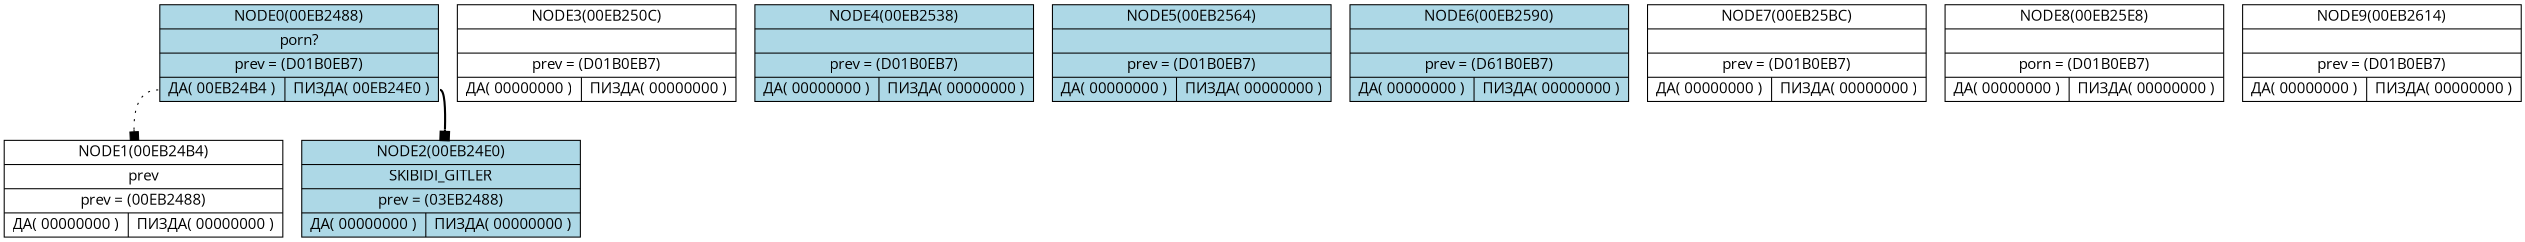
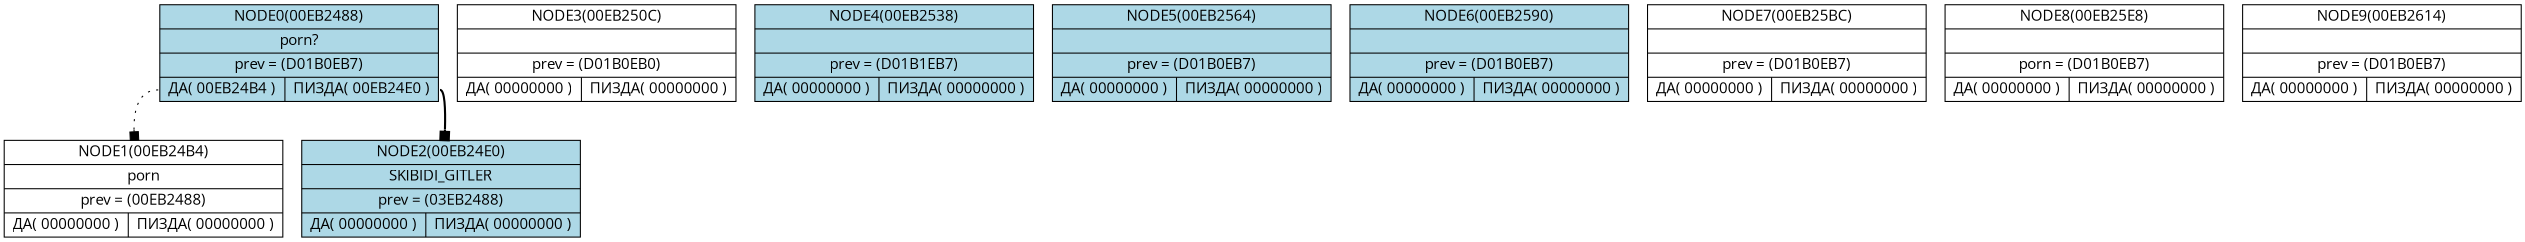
  digraph {
    fontname="Open Sans"
    rankdir=TB
    node [fillcolor=lightblue fontname="Open Sans" shape=record style=filled]
    edge [arrowhead=box fontname="Open Sans"]
    n1 [label=" {<f0> NODE0(00EB2488) | <f1> porn? | <f2> prev = (D01B0EB7) | { <f3> ДА ( 00EB24B4 ) | <f4> ПИЗДА ( 00EB24E0 ) } } "]
-   n2 [fillcolor=white label=" {<f0> NODE1(00EB24B4) | <f1> prev | <f2> prev = (00EB2488) | { <f3> ДА ( 00000000 ) | <f4> ПИЗДА ( 00000000 ) } } "]
+   n2 [fillcolor=white label=" {<f0> NODE1(00EB24B4) | <f1> porn | <f2> prev = (00EB2488) | { <f3> ДА ( 00000000 ) | <f4> ПИЗДА ( 00000000 ) } } "]
    n3 [label=" {<f0> NODE2(00EB24E0) | <f1> SKIBIDI_GITLER | <f2> prev = (03EB2488) | { <f3> ДА ( 00000000 ) | <f4> ПИЗДА ( 00000000 ) } } "]
-   n4 [fillcolor=white label=" {<f0> NODE3(00EB250C) | <f1>  | <f2> prev = (D01B0EB7) | { <f3> ДА ( 00000000 ) | <f4> ПИЗДА ( 00000000 ) } } "]
-   n5 [label=" {<f0> NODE4(00EB2538) | <f1>  | <f2> prev = (D01B0EB7) | { <f3> ДА ( 00000000 ) | <f4> ПИЗДА ( 00000000 ) } } "]
+   n4 [fillcolor=white label=" {<f0> NODE3(00EB250C) | <f1>  | <f2> prev = (D01B0EB0) | { <f3> ДА ( 00000000 ) | <f4> ПИЗДА ( 00000000 ) } } "]
+   n5 [label=" {<f0> NODE4(00EB2538) | <f1>  | <f2> prev = (D01B1EB7) | { <f3> ДА ( 00000000 ) | <f4> ПИЗДА ( 00000000 ) } } "]
    n6 [label=" {<f0> NODE5(00EB2564) | <f1>  | <f2> prev = (D01B0EB7) | { <f3> ДА ( 00000000 ) | <f4> ПИЗДА ( 00000000 ) } } "]
-   n7 [label=" {<f0> NODE6(00EB2590) | <f1>  | <f2> prev = (D61B0EB7) | { <f3> ДА ( 00000000 ) | <f4> ПИЗДА ( 00000000 ) } } "]
+   n7 [label=" {<f0> NODE6(00EB2590) | <f1>  | <f2> prev = (D01B0EB7) | { <f3> ДА ( 00000000 ) | <f4> ПИЗДА ( 00000000 ) } } "]
    n8 [fillcolor=white label=" {<f0> NODE7(00EB25BC) | <f1>  | <f2> prev = (D01B0EB7) | { <f3> ДА ( 00000000 ) | <f4> ПИЗДА ( 00000000 ) } } "]
    n9 [fillcolor=white label=" {<f0> NODE8(00EB25E8) | <f1>  | <f2> porn = (D01B0EB7) | { <f3> ДА ( 00000000 ) | <f4> ПИЗДА ( 00000000 ) } } "]
    n10 [fillcolor=white label=" {<f0> NODE9(00EB2614) | <f1>  | <f2> prev = (D01B0EB7) | { <f3> ДА ( 00000000 ) | <f4> ПИЗДА ( 00000000 ) } } "]
    n1 -> n2 [style=dotted tailport=f3]
    n1 -> n3 [style=bold tailport=f4]
  }
